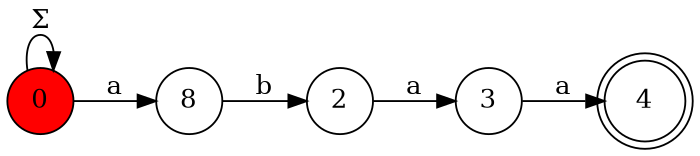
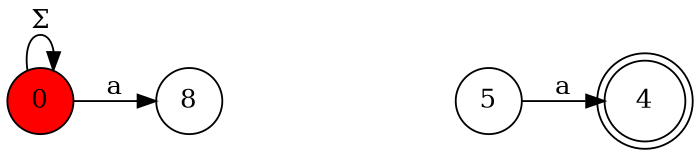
  digraph {
    rankdir=LR
    node [fillcolor=white shape=circle style=filled]
    0 [fillcolor=red]
    n2 [label=8]
-   2
-   3
+   3 [label=5]
    4 [shape=doublecircle]
    0 -> 0 [label="Σ"]
    0 -> n2 [label=a]
-   n2 -> 2 [label=b]
-   2 -> 3 [label=a]
    3 -> 4 [label=a]
  }
